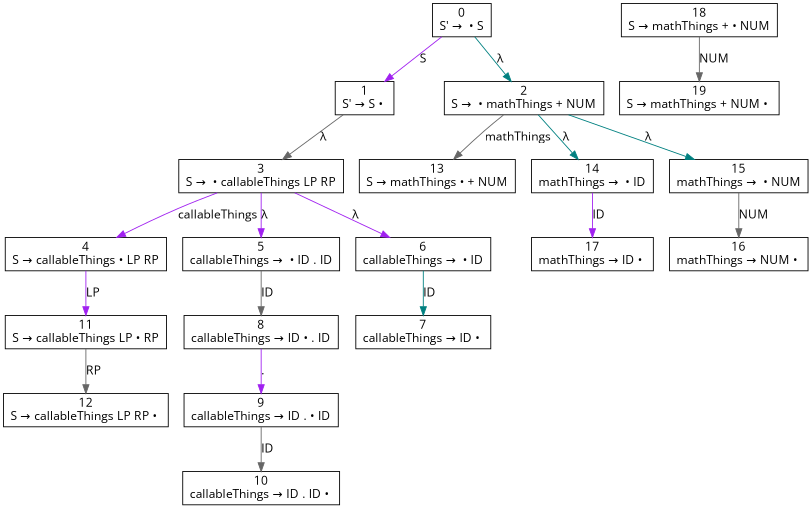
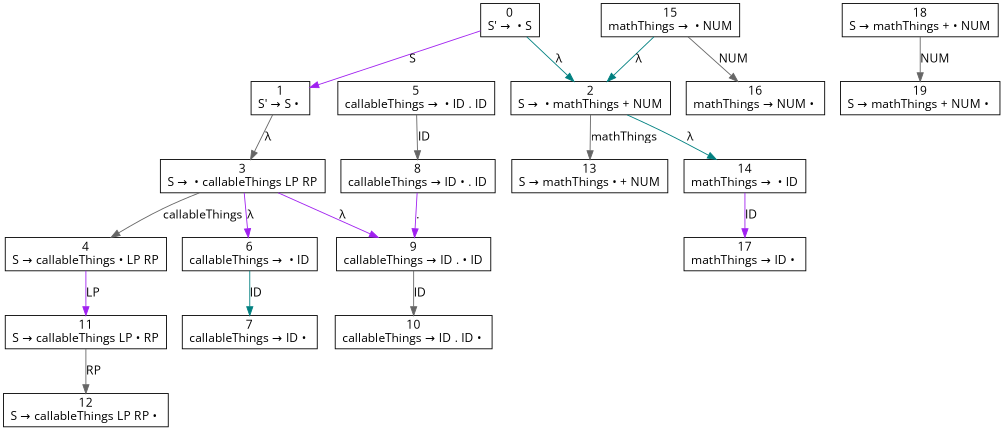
  digraph {
    fontname="Open Sans"
    node [fontname="Open Sans" shape=box]
    edge [color=gray40 fontname="Open Sans"]
    n1 [label=<0<br />S' →  • S>]
    n2 [label=<1<br />S' → S • >]
    n3 [label=<2<br />S →  • mathThings + NUM>]
    n4 [label=<3<br />S →  • callableThings LP RP>]
    n5 [label=<13<br />S → mathThings • + NUM>]
    n6 [label=<14<br />mathThings →  • ID>]
    n7 [label=<15<br />mathThings →  • NUM>]
    n8 [label=<4<br />S → callableThings • LP RP>]
    n9 [label=<5<br />callableThings →  • ID . ID>]
    n10 [label=<6<br />callableThings →  • ID>]
    n11 [label=<17<br />mathThings → ID • >]
    n12 [label=<16<br />mathThings → NUM • >]
    n13 [label=<11<br />S → callableThings LP • RP>]
    n14 [label=<8<br />callableThings → ID • . ID>]
    n15 [label=<7<br />callableThings → ID • >]
    n16 [label=<12<br />S → callableThings LP RP • >]
    n17 [label=<9<br />callableThings → ID . • ID>]
    n18 [label=<10<br />callableThings → ID . ID • >]
    n19 [label=<18<br />S → mathThings + • NUM>]
    n20 [label=<19<br />S → mathThings + NUM • >]
    n1 -> n2 [color=purple label=S]
    n1 -> n3 [color=teal label=<&lambda;>]
    n2 -> n4 [label=<&lambda;>]
    n3 -> n5 [label=mathThings]
    n3 -> n6 [color=teal label=<&lambda;>]
-   n3 -> n7 [color=teal label=<&lambda;>]
-   n4 -> n8 [color=purple label=callableThings]
-   n4 -> n9 [color=purple label=<&lambda;>]
+   n7 -> n3 [color=teal label=<&lambda;>]
+   n4 -> n8 [label=callableThings]
+   n4 -> n17 [color=purple label=<&lambda;>]
    n4 -> n10 [color=purple label=<&lambda;>]
    n6 -> n11 [color=purple label=ID]
    n7 -> n12 [label=NUM]
    n8 -> n13 [color=purple label=LP]
    n9 -> n14 [label=ID]
    n10 -> n15 [color=teal label=ID]
    n13 -> n16 [label=RP]
    n14 -> n17 [color=purple label="."]
    n17 -> n18 [label=ID]
    n19 -> n20 [label=NUM]
  }
